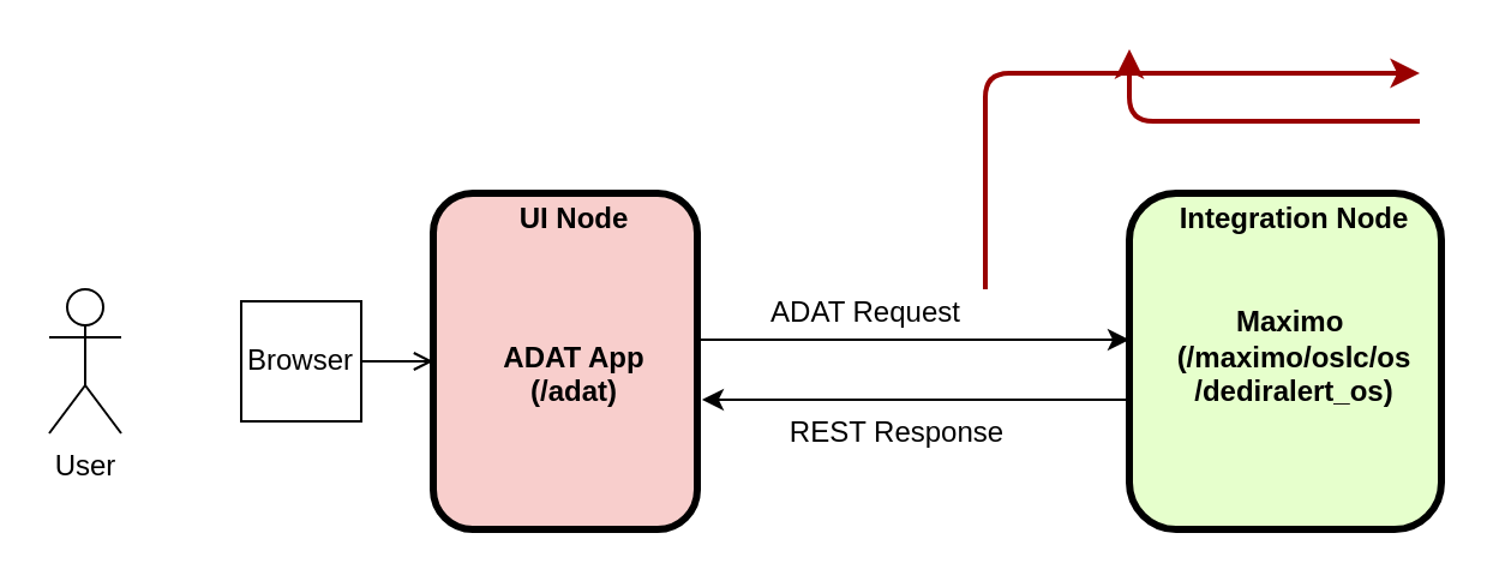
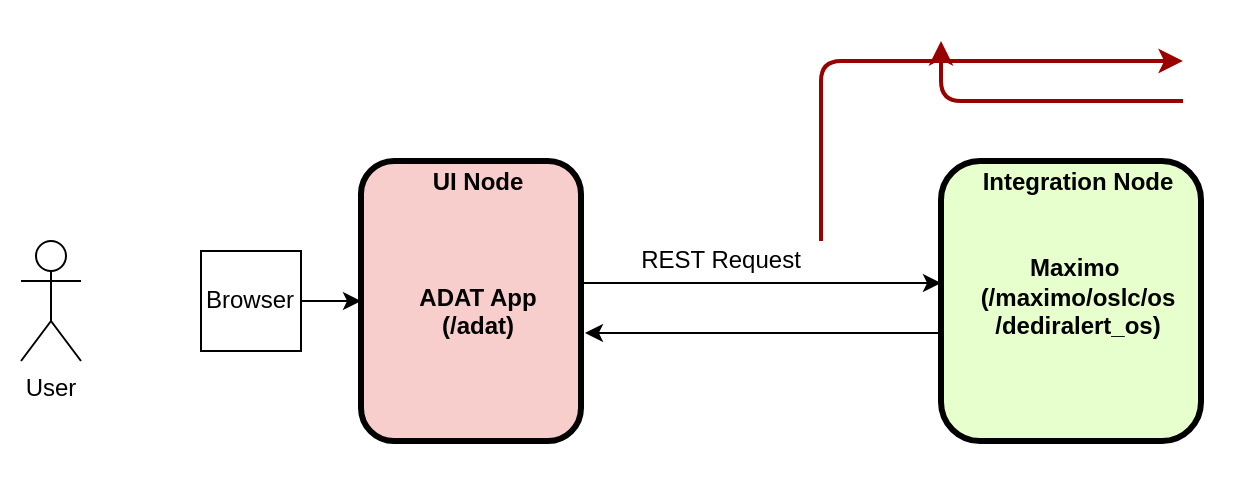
  <mxCell id="0" />
  <mxCell id="1" parent="0" />
  <mxCell id="2" style="edgeStyle=orthogonalEdgeStyle;rounded=0;orthogonalLoop=1;jettySize=auto;html=1;exitX=0;exitY=0.614;exitDx=0;exitDy=0;entryX=1.018;entryY=0.614;entryDx=0;entryDy=0;entryPerimeter=0;exitPerimeter=0;" edge="1" parent="1" source="3" target="5"><mxGeometry relative="1" as="geometry" /></mxCell>
  <mxCell id="3" value="&lt;p style=&quot;margin: 0px ; margin-top: 4px ; text-align: center ; text-decoration: underline&quot;&gt;&lt;/p&gt;&lt;p style=&quot;margin: 0px ; margin-left: 8px&quot;&gt;Integration Node&lt;/p&gt;&lt;p style=&quot;margin: 0px ; margin-left: 8px&quot;&gt;&lt;br&gt;&lt;/p&gt;&lt;p style=&quot;margin: 0px ; margin-left: 8px&quot;&gt;&lt;br&gt;&lt;/p&gt;&lt;p style=&quot;margin: 0px ; margin-left: 8px&quot;&gt;&lt;span&gt;Maximo&amp;nbsp;&lt;/span&gt;&lt;br&gt;&lt;/p&gt;&lt;p style=&quot;margin: 0px ; margin-left: 8px&quot;&gt;&lt;span&gt;(/maximo/oslc/os&lt;/span&gt;&lt;br&gt;&lt;/p&gt;&lt;p style=&quot;margin: 0px ; margin-left: 8px&quot;&gt;/dediralert_os)&lt;/p&gt;" style="verticalAlign=middle;align=center;overflow=fill;fontSize=12;fontFamily=Helvetica;html=1;rounded=1;fontStyle=1;strokeWidth=3;fillColor=#E6FFCC" parent="1" vertex="1"><mxGeometry x="470" y="80" width="130" height="140" as="geometry" /></mxCell>
  <mxCell id="4" style="edgeStyle=orthogonalEdgeStyle;rounded=0;orthogonalLoop=1;jettySize=auto;html=1;" edge="1" parent="1"><mxGeometry relative="1" as="geometry"><mxPoint x="290" y="141" as="sourcePoint" /><mxPoint x="470" y="141" as="targetPoint" /></mxGeometry></mxCell>
  <mxCell id="5" value="&lt;p style=&quot;margin: 0px ; margin-top: 4px ; text-align: center ; text-decoration: underline&quot;&gt;&lt;/p&gt;&lt;p style=&quot;margin: 0px ; margin-left: 8px&quot;&gt;UI Node&lt;/p&gt;&lt;p style=&quot;margin: 0px ; margin-left: 8px&quot;&gt;&lt;br&gt;&lt;/p&gt;&lt;p style=&quot;margin: 0px ; margin-left: 8px&quot;&gt;&lt;br&gt;&lt;/p&gt;&lt;p style=&quot;margin: 0px ; margin-left: 8px&quot;&gt;&lt;br&gt;&lt;/p&gt;&lt;p style=&quot;margin: 0px ; margin-left: 8px&quot;&gt;ADAT App&lt;/p&gt;&lt;p style=&quot;margin: 0px ; margin-left: 8px&quot;&gt;&lt;span&gt;(/adat)&lt;/span&gt;&lt;br&gt;&lt;/p&gt;&lt;p style=&quot;margin: 0px ; margin-left: 8px&quot;&gt;&lt;br&gt;&lt;/p&gt;&lt;p style=&quot;margin: 0px ; margin-left: 8px&quot;&gt;&lt;br&gt;&lt;/p&gt;" style="verticalAlign=middle;align=center;overflow=fill;fontSize=12;fontFamily=Helvetica;html=1;rounded=1;fontStyle=1;strokeWidth=3;fillColor=#f8cecc;" parent="1" vertex="1"><mxGeometry x="180" y="80" width="110" height="140" as="geometry" /></mxCell>
  <mxCell id="6" value="" style="edgeStyle=elbowEdgeStyle;elbow=vertical;strokeColor=#990000;strokeWidth=2" parent="1" edge="1"><mxGeometry width="100" height="100" relative="1" as="geometry"><mxPoint x="410" y="120" as="sourcePoint" /><mxPoint x="591" y="30" as="targetPoint" /><Array as="points"><mxPoint x="560" y="30" /></Array></mxGeometry></mxCell>
  <mxCell id="7" value="" style="edgeStyle=elbowEdgeStyle;elbow=vertical;strokeColor=#990000;strokeWidth=2" parent="1" edge="1"><mxGeometry width="100" height="100" relative="1" as="geometry"><mxPoint x="591" y="50" as="sourcePoint" /><mxPoint x="470" y="20" as="targetPoint" /><Array as="points"><mxPoint x="560" y="50" /></Array></mxGeometry></mxCell>
- <mxCell id="8" style="edgeStyle=orthogonalEdgeStyle;rounded=0;orthogonalLoop=1;jettySize=auto;html=1;endArrow=open;" edge="1" parent="1" source="12" target="5"><mxGeometry relative="1" as="geometry" /></mxCell>
- <mxCell id="9" value="User" style="shape=umlActor;verticalLabelPosition=bottom;verticalAlign=top;html=1;outlineConnect=0;" vertex="1" parent="1"><mxGeometry x="20" y="120" width="30" height="60" as="geometry" /></mxCell>
- <mxCell id="10" value="ADAT Request" style="text;html=1;align=center;verticalAlign=middle;resizable=0;points=[];autosize=1;" vertex="1" parent="1"><mxGeometry x="310" y="120" width="100" height="20" as="geometry" /></mxCell>
- <mxCell id="11" value="REST Response" style="text;html=1;align=center;verticalAlign=middle;resizable=0;points=[];autosize=1;" vertex="1" parent="1"><mxGeometry x="323" y="170" width="100" height="20" as="geometry" /></mxCell>
+ <mxCell id="8" style="edgeStyle=orthogonalEdgeStyle;rounded=0;orthogonalLoop=1;jettySize=auto;html=1;" edge="1" parent="1" source="12" target="5"><mxGeometry relative="1" as="geometry" /></mxCell>
+ <mxCell id="9" value="User" style="shape=umlActor;verticalLabelPosition=bottom;verticalAlign=top;html=1;outlineConnect=0;" vertex="1" parent="1"><mxGeometry x="10" y="120" width="30" height="60" as="geometry" /></mxCell>
+ <mxCell id="10" value="REST Request" style="text;html=1;align=center;verticalAlign=middle;resizable=0;points=[];autosize=1;" vertex="1" parent="1"><mxGeometry x="310" y="120" width="100" height="20" as="geometry" /></mxCell>
  <mxCell id="12" value="Browser" style="whiteSpace=wrap;html=1;aspect=fixed;rounded=0;" vertex="1" parent="1"><mxGeometry x="100" y="125" width="50" height="50" as="geometry" /></mxCell>
